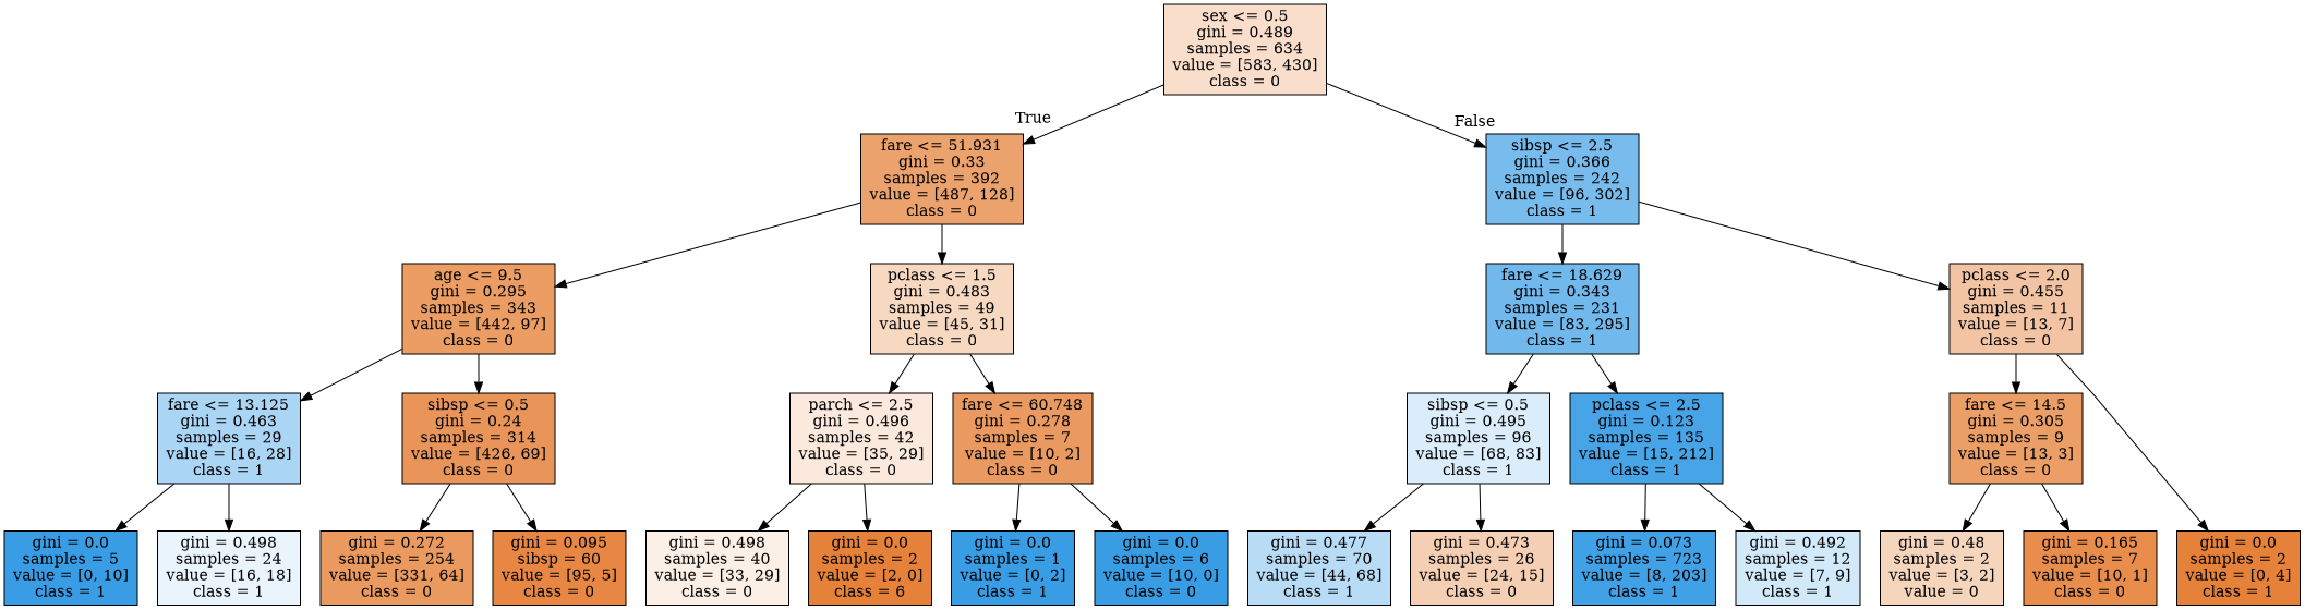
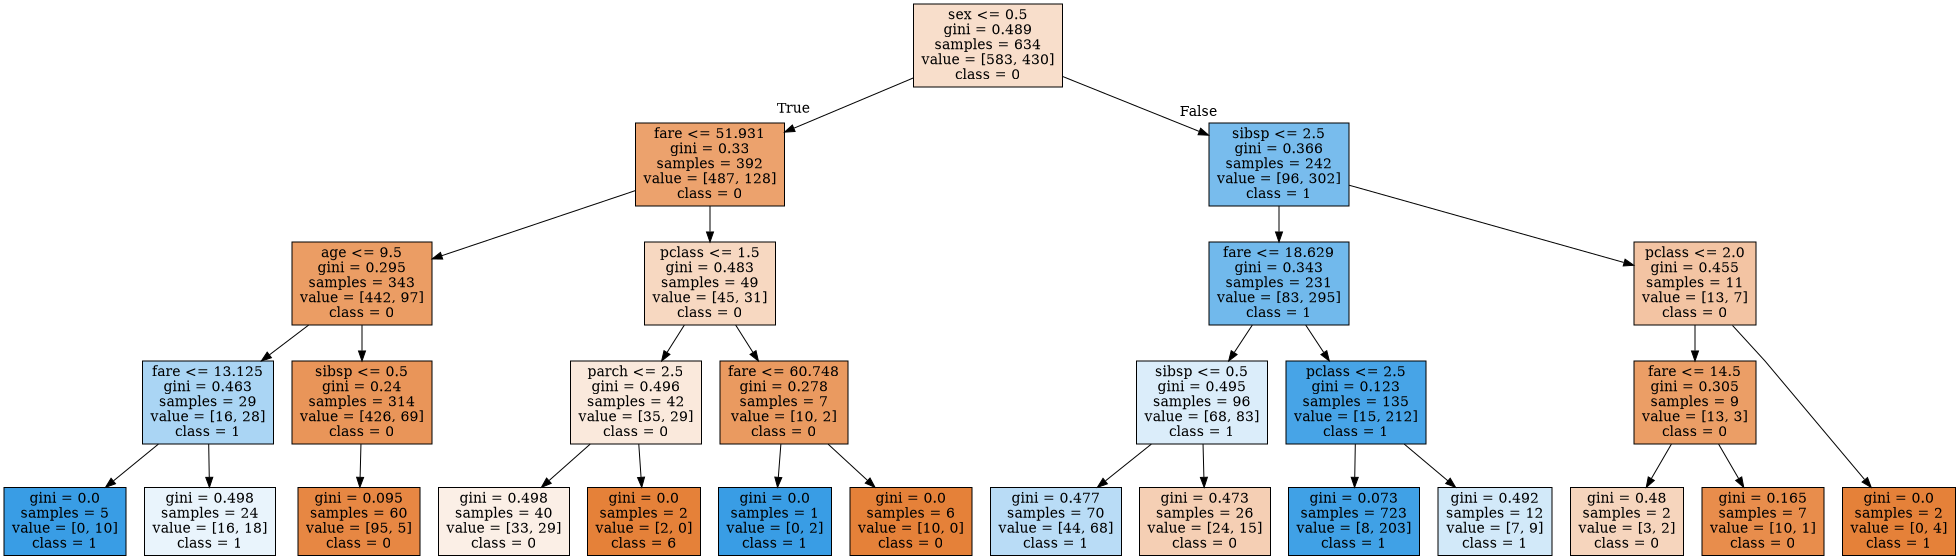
  digraph {
    ranksep=equally
    splines=polyline
    node [color=black fillcolor="#e58139ff" shape=box style=filled]
    n1 [fillcolor="#e5813943" label="sex <= 0.5\ngini = 0.489\nsamples = 634\nvalue = [583, 430]\nclass = 0"]
    n2 [fillcolor="#e58139bc" label="fare <= 51.931\ngini = 0.33\nsamples = 392\nvalue = [487, 128]\nclass = 0"]
    n3 [fillcolor="#399de5ae" label="sibsp <= 2.5\ngini = 0.366\nsamples = 242\nvalue = [96, 302]\nclass = 1"]
    n4 [fillcolor="#e58139c7" label="age <= 9.5\ngini = 0.295\nsamples = 343\nvalue = [442, 97]\nclass = 0"]
    n5 [fillcolor="#e581394f" label="pclass <= 1.5\ngini = 0.483\nsamples = 49\nvalue = [45, 31]\nclass = 0"]
    n6 [fillcolor="#399de5b7" label="fare <= 18.629\ngini = 0.343\nsamples = 231\nvalue = [83, 295]\nclass = 1"]
    n7 [fillcolor="#e5813976" label="pclass <= 2.0\ngini = 0.455\nsamples = 11\nvalue = [13, 7]\nclass = 0"]
    n8 [fillcolor="#399de56d" label="fare <= 13.125\ngini = 0.463\nsamples = 29\nvalue = [16, 28]\nclass = 1"]
    n9 [fillcolor="#e58139d6" label="sibsp <= 0.5\ngini = 0.24\nsamples = 314\nvalue = [426, 69]\nclass = 0"]
    n10 [fillcolor="#e581392c" label="parch <= 2.5\ngini = 0.496\nsamples = 42\nvalue = [35, 29]\nclass = 0"]
    n11 [fillcolor="#e58139cc" label="fare <= 60.748\ngini = 0.278\nsamples = 7\nvalue = [10, 2]\nclass = 0"]
    n12 [fillcolor="#399de52e" label="sibsp <= 0.5\ngini = 0.495\nsamples = 96\nvalue = [68, 83]\nclass = 1"]
    n13 [fillcolor="#399de5ed" label="pclass <= 2.5\ngini = 0.123\nsamples = 135\nvalue = [15, 212]\nclass = 1"]
    n14 [fillcolor="#e58139c4" label="fare <= 14.5\ngini = 0.305\nsamples = 9\nvalue = [13, 3]\nclass = 0"]
    n15 [fillcolor="#399de5ff" label="gini = 0.0\nsamples = 5\nvalue = [0, 10]\nclass = 1"]
    n16 [fillcolor="#399de51c" label="gini = 0.498\nsamples = 24\nvalue = [16, 18]\nclass = 1"]
-   n17 [fillcolor="#e58139ce" label="gini = 0.272\nsamples = 254\nvalue = [331, 64]\nclass = 0"]
-   n18 [fillcolor="#e58139f2" label="gini = 0.095\nsibsp = 60\nvalue = [95, 5]\nclass = 0"]
+   n18 [fillcolor="#e58139f2" label="gini = 0.095\nsamples = 60\nvalue = [95, 5]\nclass = 0"]
    n19 [fillcolor="#e581391f" label="gini = 0.498\nsamples = 40\nvalue = [33, 29]\nclass = 0"]
    n20 [label="gini = 0.0\nsamples = 2\nvalue = [2, 0]\nclass = 6"]
    n21 [fillcolor="#399de5ff" label="gini = 0.0\nsamples = 1\nvalue = [0, 2]\nclass = 1"]
-   n22 [fillcolor="#399de5ff" label="gini = 0.0\nsamples = 6\nvalue = [10, 0]\nclass = 0"]
+   n22 [label="gini = 0.0\nsamples = 6\nvalue = [10, 0]\nclass = 0"]
    n23 [fillcolor="#399de55a" label="gini = 0.477\nsamples = 70\nvalue = [44, 68]\nclass = 1"]
    n24 [fillcolor="#e5813960" label="gini = 0.473\nsamples = 26\nvalue = [24, 15]\nclass = 0"]
    n25 [fillcolor="#399de5f5" label="gini = 0.073\nsamples = 723\nvalue = [8, 203]\nclass = 1"]
    n26 [fillcolor="#399de539" label="gini = 0.492\nsamples = 12\nvalue = [7, 9]\nclass = 1"]
    n27 [label="gini = 0.0\nsamples = 2\nvalue = [0, 4]\nclass = 1"]
-   n28 [fillcolor="#e5813955" label="gini = 0.48\nsamples = 2\nvalue = [3, 2]\nvalue = 0"]
+   n28 [fillcolor="#e5813955" label="gini = 0.48\nsamples = 2\nvalue = [3, 2]\nclass = 0"]
    n29 [fillcolor="#e58139e6" label="gini = 0.165\nsamples = 7\nvalue = [10, 1]\nclass = 0"]
    subgraph sub_1 {
      rank=same
      n1
    }
    subgraph sub_2 {
      rank=same
      n2
      n3
    }
    subgraph sub_3 {
      rank=same
      n4
      n5
      n6
      n7
    }
    subgraph sub_4 {
      rank=same
      n8
      n9
      n10
      n11
      n12
      n13
      n14
    }
    subgraph sub_5 {
      rank=same
      n15
      n16
-     n17
      n18
      n19
      n20
      n21
      n22
      n23
      n24
      n25
      n26
      n27
      n28
      n29
    }
    n1 -> n2 [headlabel=True labelangle=45 labeldistance=2.5]
    n1 -> n3 [headlabel=False labelangle=-45 labeldistance=2.5]
    n2 -> n4
    n2 -> n5
    n3 -> n6
    n3 -> n7
    n4 -> n8
    n4 -> n9
    n5 -> n10
    n5 -> n11
    n6 -> n12
    n6 -> n13
    n7 -> n14
    n7 -> n27
    n8 -> n15
    n8 -> n16
-   n9 -> n17
    n9 -> n18
    n10 -> n19
    n10 -> n20
    n11 -> n21
    n11 -> n22
    n12 -> n23
    n12 -> n24
    n13 -> n25
    n13 -> n26
    n14 -> n28
    n14 -> n29
  }
